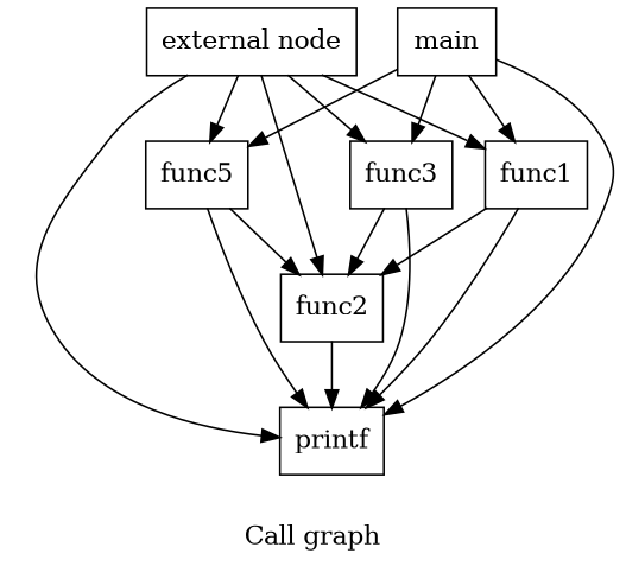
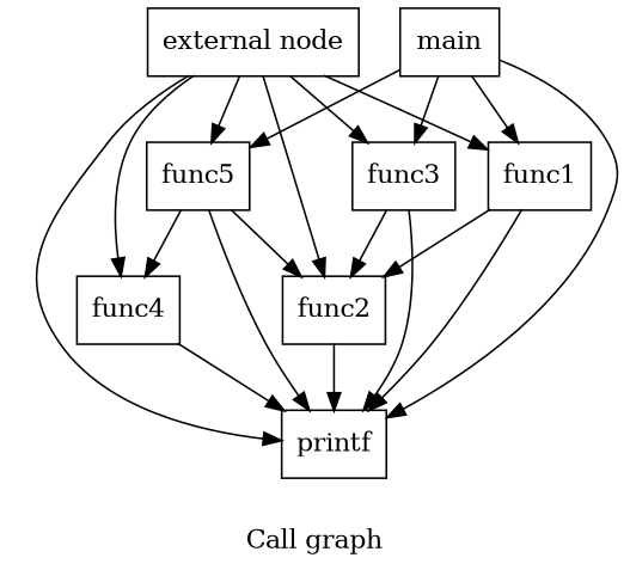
  digraph {
    label="Call graph"
    node [shape=record]
    n1 [label="{external node}"]
    n2 [label="{printf}"]
    n3 [label="{func1}"]
    n4 [label="{func2}"]
    n5 [label="{func3}"]
+   n6 [label="{func4}"]
    n7 [label="{func5}"]
    n8 [label="{main}"]
    n1 -> n2
    n1 -> n3
    n1 -> n4
    n1 -> n5
+   n1 -> n6
    n1 -> n7
    n3 -> n2
    n3 -> n4
    n4 -> n2
    n5 -> n2
    n5 -> n4
+   n6 -> n2
    n7 -> n2
    n7 -> n4
+   n7 -> n6
    n8 -> n2
    n8 -> n3
    n8 -> n5
    n8 -> n7
  }
